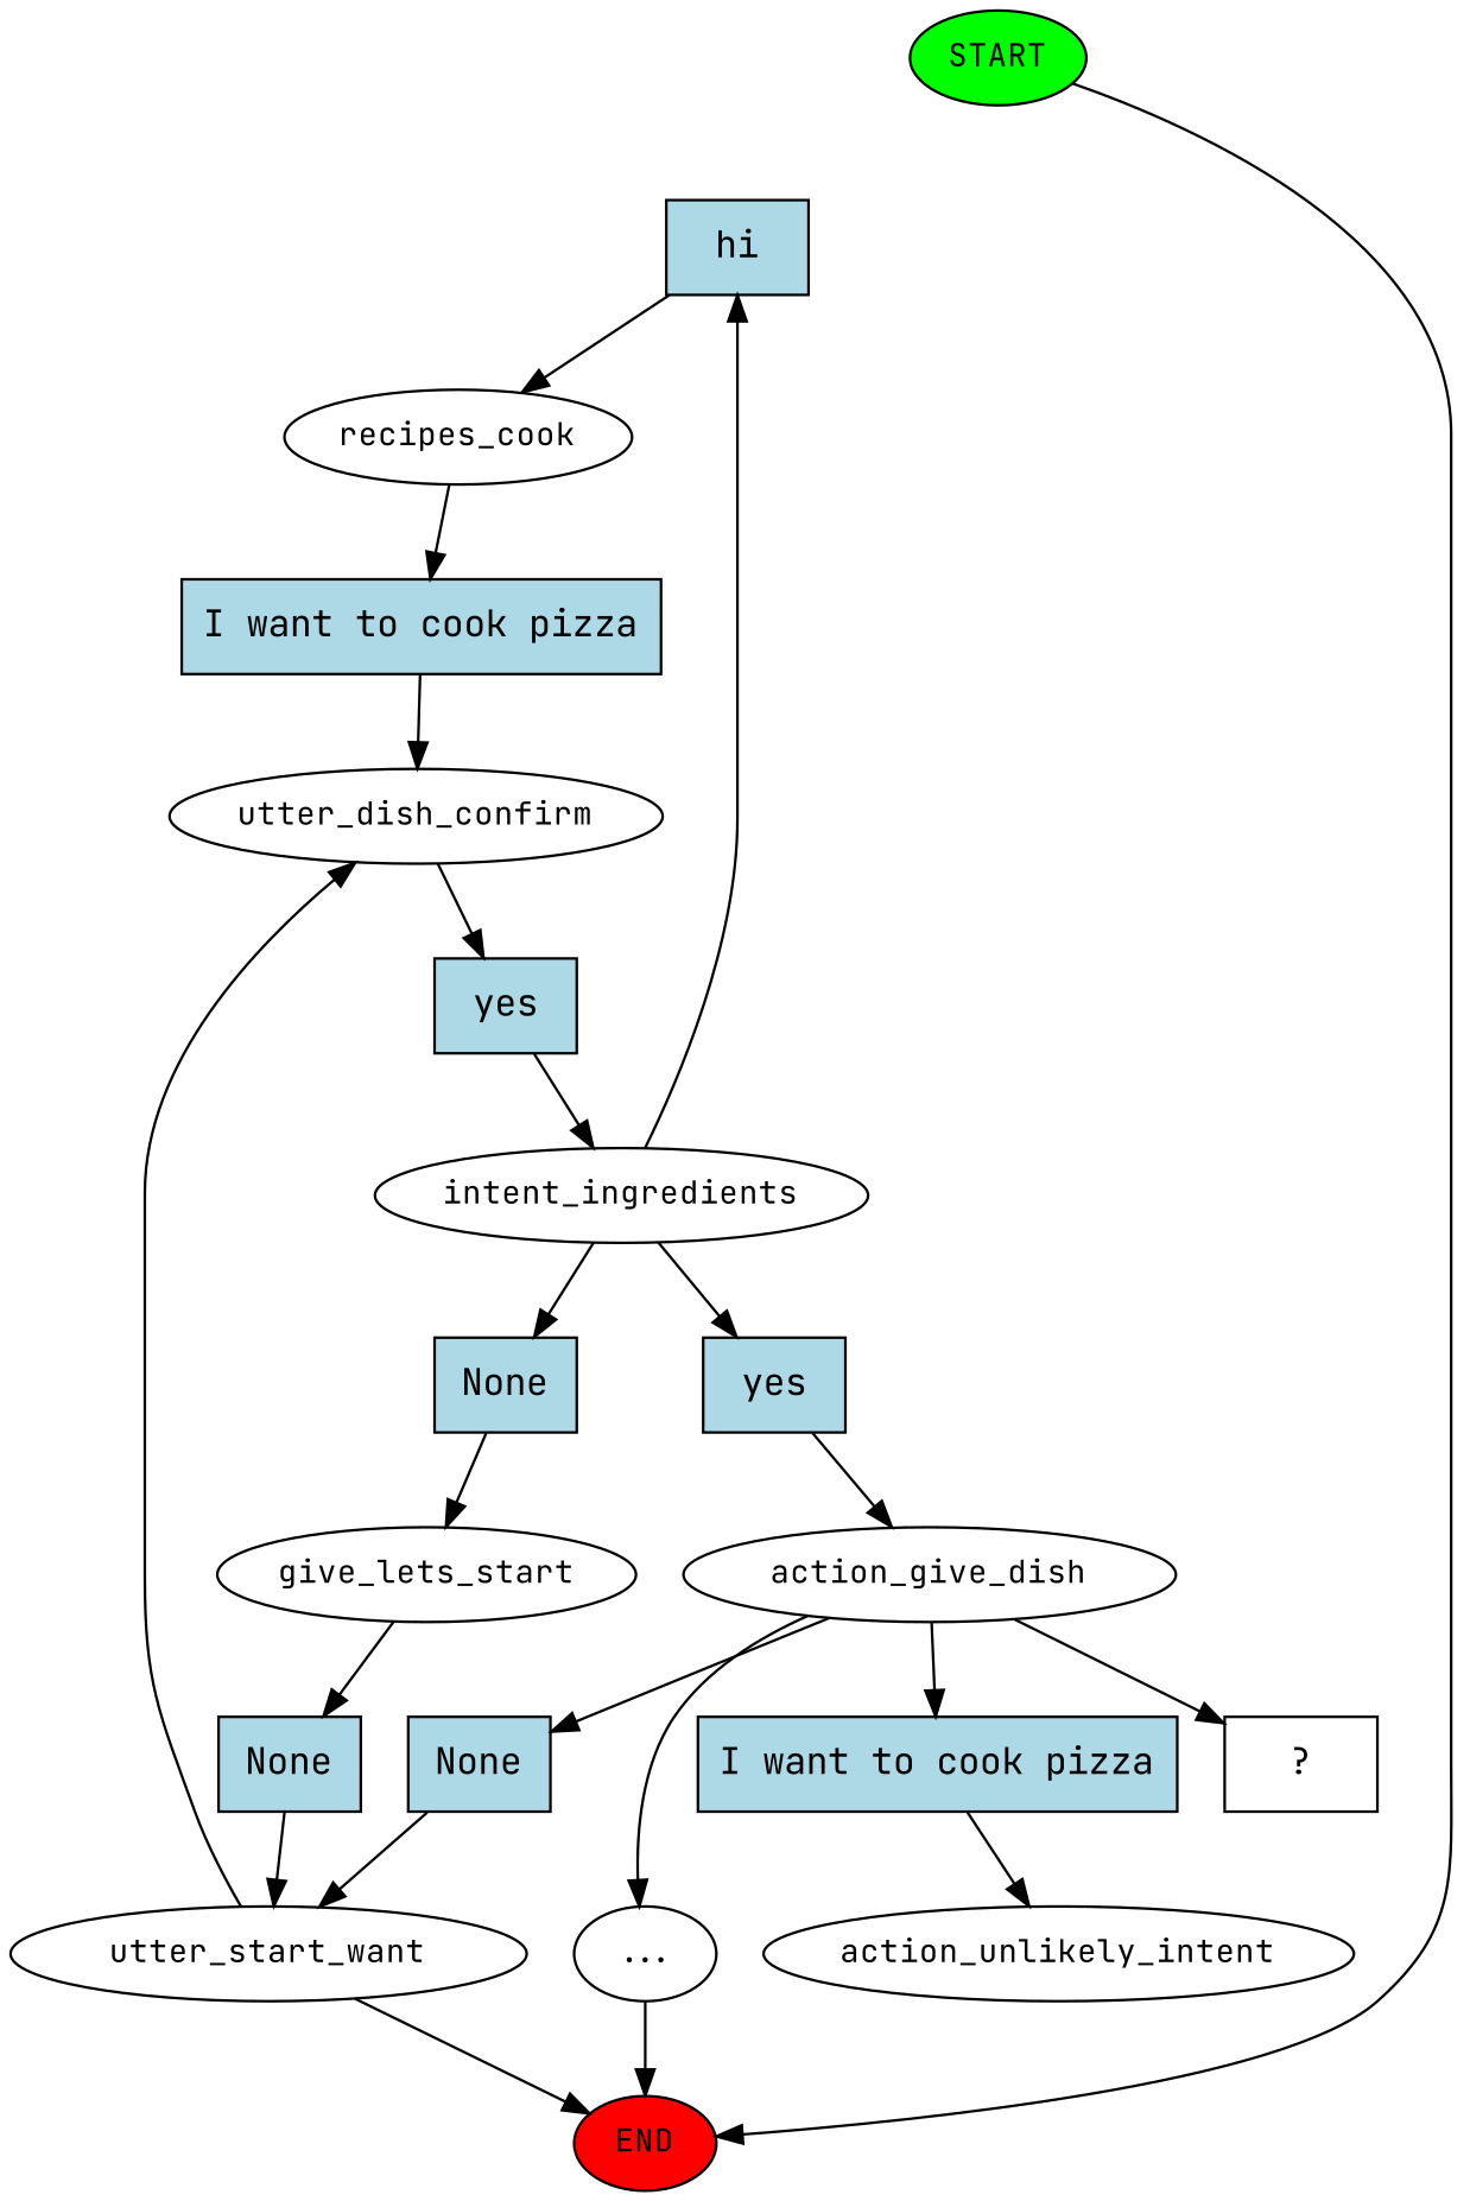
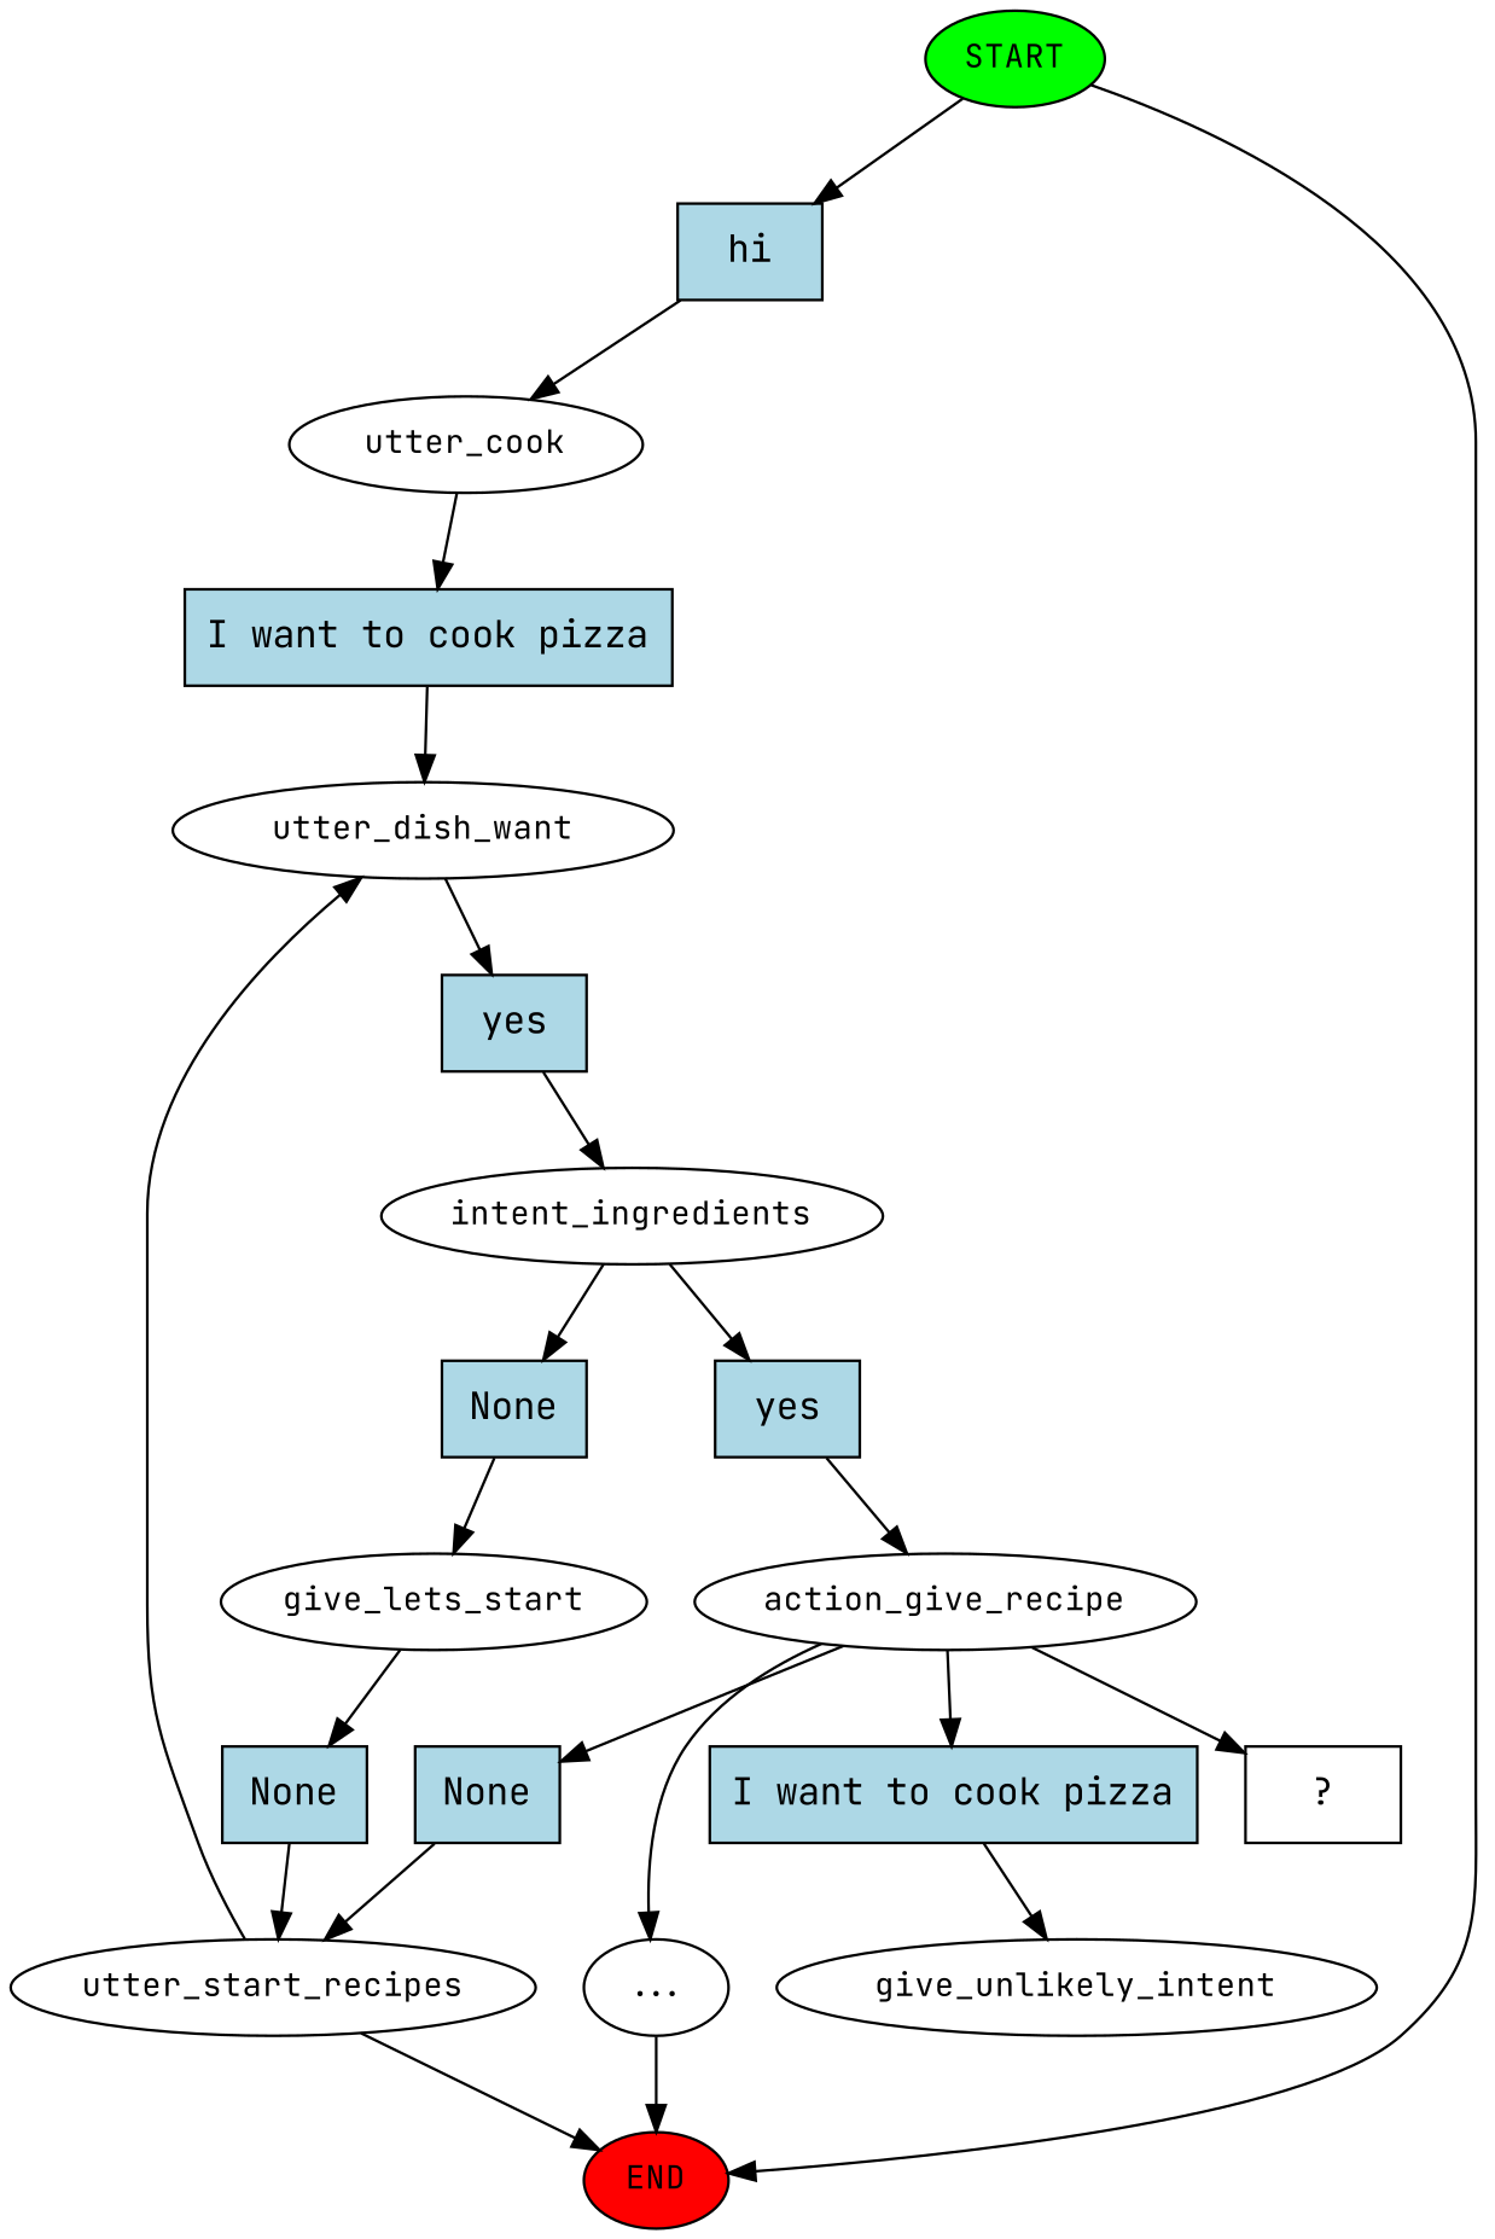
  digraph {
    fontname="JetBrains Mono"
    node [fontname="JetBrains Mono" fontsize=12 style=filled]
    edge [fontname="JetBrains Mono"]
    n1 [fillcolor=green label=START]
    n2 [fillcolor=red label=END]
    n3 [fillcolor=lightblue label=hi shape=rect fontsize=""]
-   n4 [label=recipes_cook style=""]
+   n4 [label=utter_cook style=""]
    n5 [fillcolor=lightblue label="I want to cook pizza" shape=rect fontsize=""]
-   n6 [label=utter_dish_confirm style=""]
+   n6 [label=utter_dish_want style=""]
    n7 [fillcolor=lightblue label=yes shape=rect fontsize=""]
    n8 [label=intent_ingredients style=""]
    n9 [fillcolor=lightblue label=yes shape=rect fontsize=""]
    n10 [fillcolor=lightblue label=None shape=rect fontsize=""]
-   n11 [label=action_give_dish style=""]
+   n11 [label=action_give_recipe style=""]
    n12 [label=give_lets_start style=""]
    n13 [label="..." style=""]
    n14 [label="  ?  " shape=rect fontsize="" style=""]
    n15 [fillcolor=lightblue label=None shape=rect fontsize=""]
    n16 [fillcolor=lightblue label="I want to cook pizza" shape=rect fontsize=""]
-   n17 [label=utter_start_want style=""]
-   n18 [label=action_unlikely_intent style=""]
+   n17 [label=utter_start_recipes style=""]
+   n18 [label=give_unlikely_intent style=""]
    n19 [fillcolor=lightblue label=None shape=rect fontsize=""]
    n1 -> n2
-   n8 -> n3
+   n1 -> n3
    n3 -> n4
    n4 -> n5
    n5 -> n6
    n6 -> n7
    n7 -> n8
    n8 -> n9
    n8 -> n10
    n9 -> n11
    n10 -> n12
    n11 -> n13
    n11 -> n14
    n11 -> n15
    n11 -> n16
    n12 -> n19
    n13 -> n2
    n15 -> n17
    n16 -> n18
    n17 -> n2
    n17 -> n6
    n19 -> n17
  }
